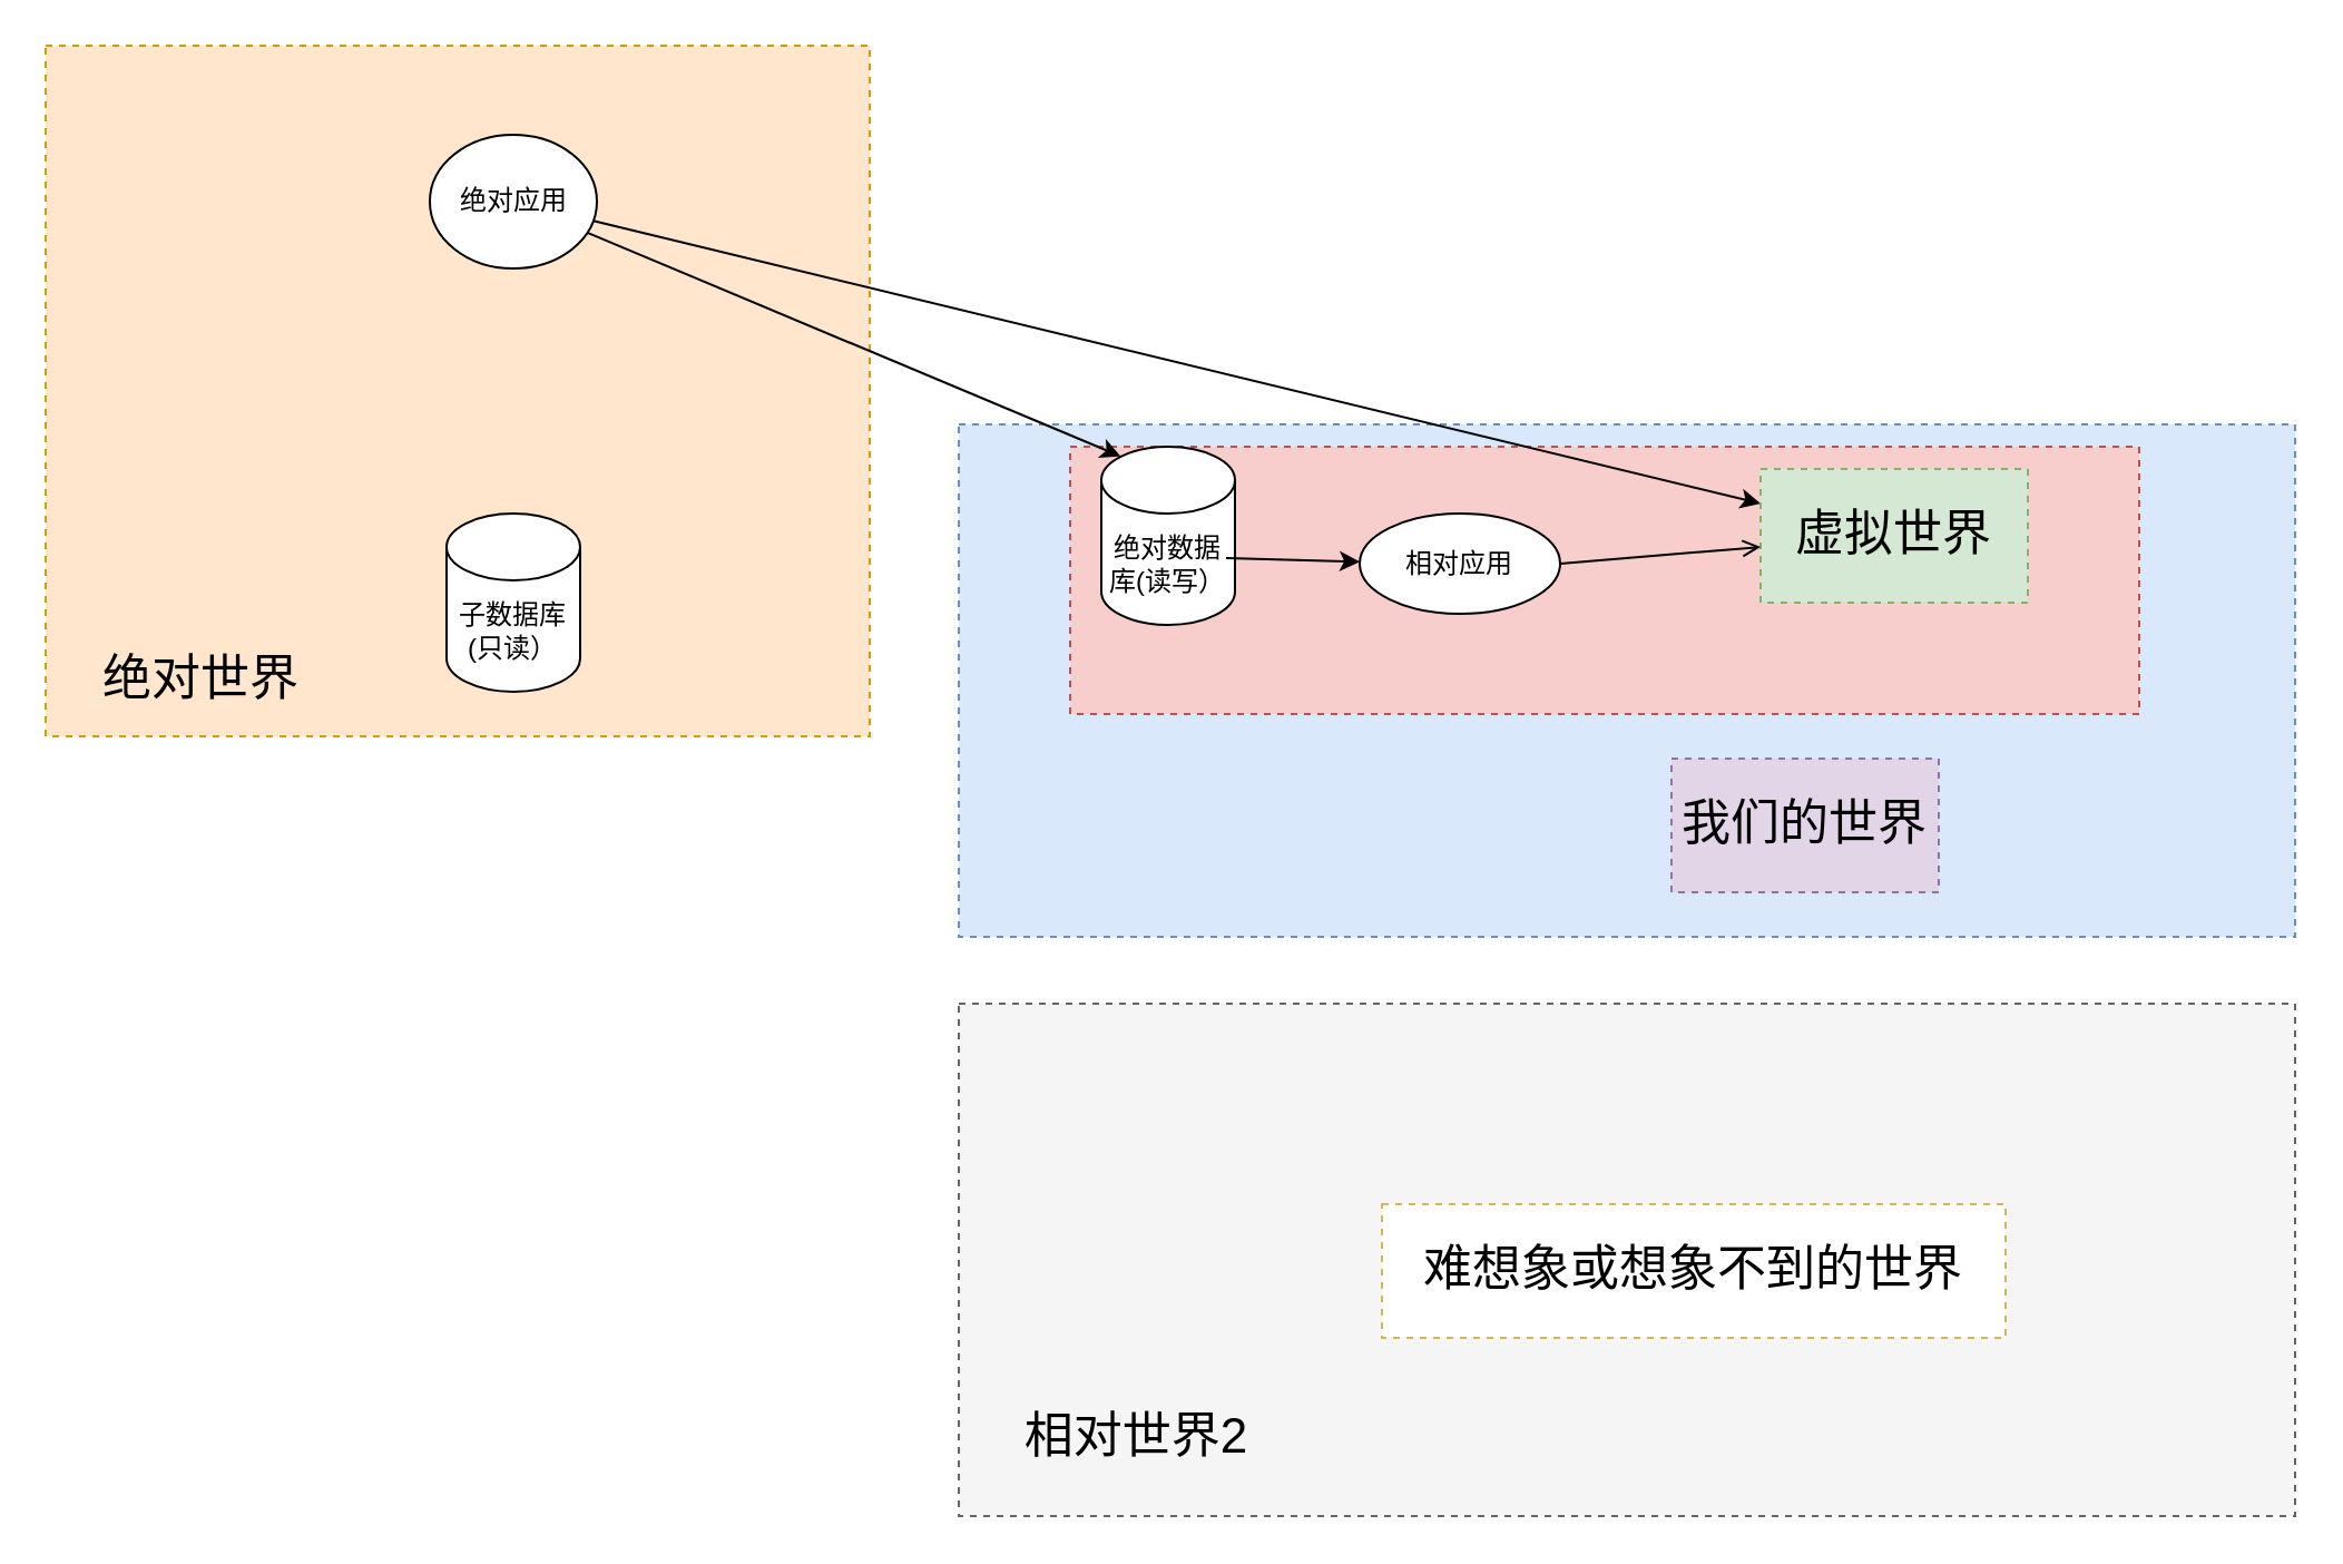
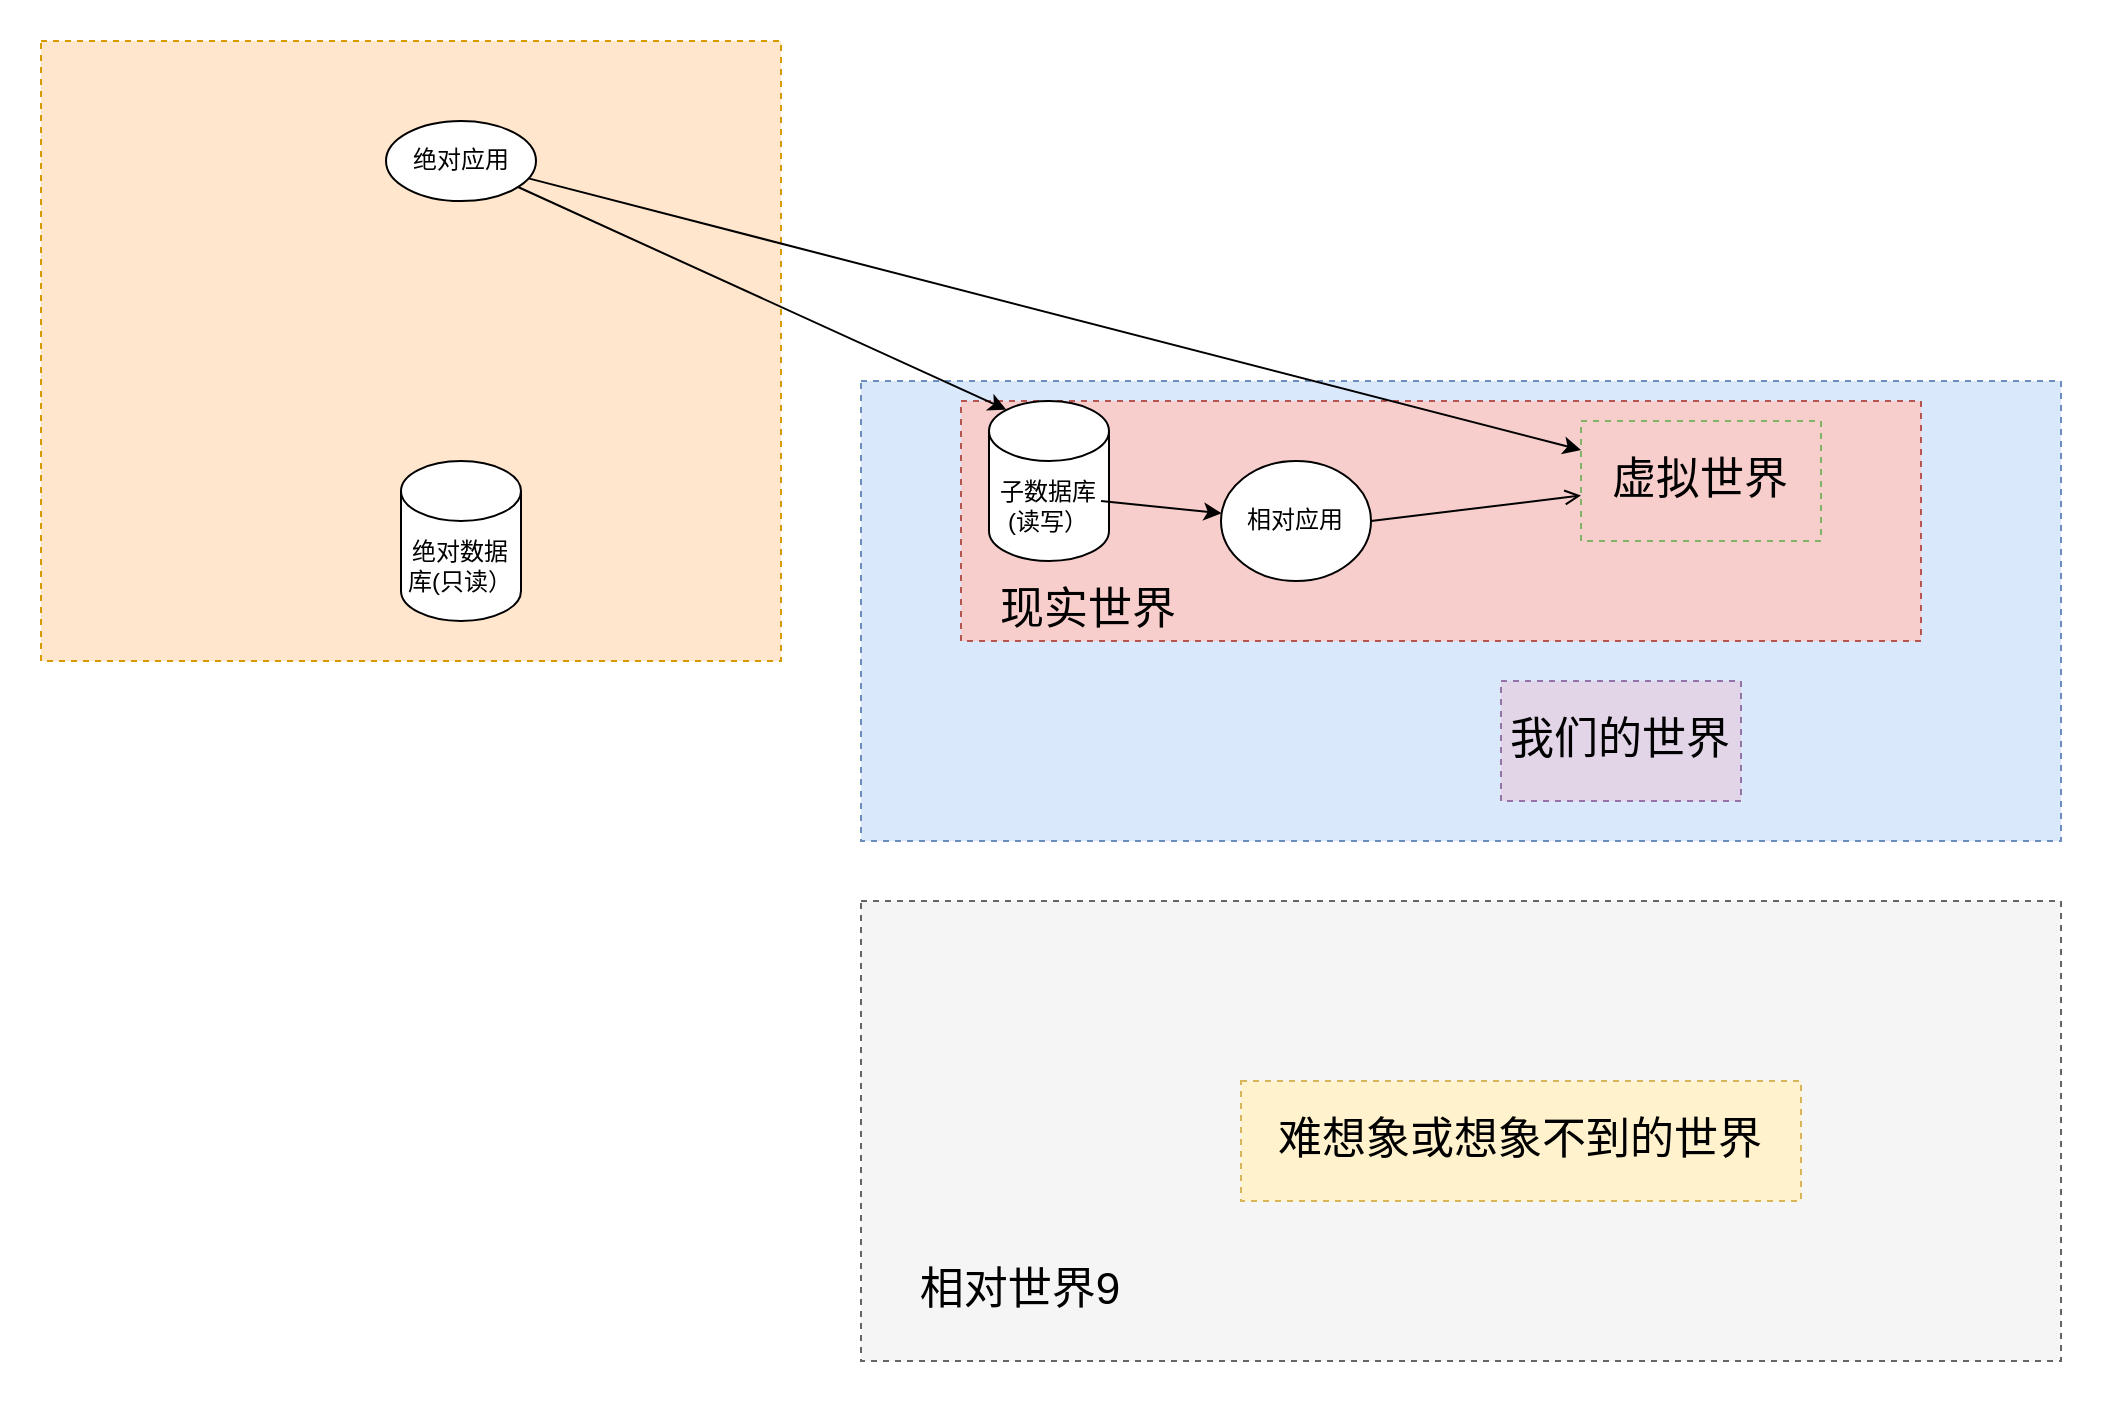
  <mxCell id="0" />
  <mxCell id="1" parent="0" />
  <mxCell id="2" value="" style="rounded=0;whiteSpace=wrap;html=1;dashed=1;fillColor=#dae8fc;strokeColor=#6c8ebf;" vertex="1" parent="1"><mxGeometry x="430" y="190" width="600" height="230" as="geometry" /></mxCell>
  <mxCell id="3" value="" style="rounded=0;whiteSpace=wrap;html=1;dashed=1;fontSize=22;fillColor=#f8cecc;strokeColor=#b85450;" vertex="1" parent="1"><mxGeometry x="480" y="200" width="480" height="120" as="geometry" /></mxCell>
  <mxCell id="4" value="" style="rounded=0;whiteSpace=wrap;html=1;dashed=1;fillColor=#ffe6cc;strokeColor=#d79b00;" vertex="1" parent="1"><mxGeometry x="20" y="20" width="370" height="310" as="geometry" /></mxCell>
- <mxCell id="5" value="绝对应用" style="ellipse;whiteSpace=wrap;html=1;" vertex="1" parent="1"><mxGeometry x="192.5" y="60" width="75" height="60" as="geometry" /></mxCell>
- <mxCell id="6" value="子数据库(只读）" style="shape=cylinder3;whiteSpace=wrap;html=1;boundedLbl=1;backgroundOutline=1;size=15;" vertex="1" parent="1"><mxGeometry x="200" y="230" width="60" height="80" as="geometry" /></mxCell>
- <mxCell id="7" value="绝对数据库(读写）" style="shape=cylinder3;whiteSpace=wrap;html=1;boundedLbl=1;backgroundOutline=1;size=15;" vertex="1" parent="1"><mxGeometry x="494" y="200" width="60" height="80" as="geometry" /></mxCell>
+ <mxCell id="5" value="绝对应用" style="ellipse;whiteSpace=wrap;html=1;" vertex="1" parent="1"><mxGeometry x="192.5" y="60" width="75" height="40" as="geometry" /></mxCell>
+ <mxCell id="6" value="绝对数据库(只读）" style="shape=cylinder3;whiteSpace=wrap;html=1;boundedLbl=1;backgroundOutline=1;size=15;" vertex="1" parent="1"><mxGeometry x="200" y="230" width="60" height="80" as="geometry" /></mxCell>
+ <mxCell id="7" value="子数据库(读写）" style="shape=cylinder3;whiteSpace=wrap;html=1;boundedLbl=1;backgroundOutline=1;size=15;" vertex="1" parent="1"><mxGeometry x="494" y="200" width="60" height="80" as="geometry" /></mxCell>
  <mxCell id="8" value="" style="endArrow=classic;html=1;rounded=0;entryX=0.145;entryY=0;entryDx=0;entryDy=4.35;entryPerimeter=0;" edge="1" parent="1" source="5" target="7"><mxGeometry width="50" height="50" relative="1" as="geometry"><mxPoint x="470" y="270" as="sourcePoint" /><mxPoint x="520" y="220" as="targetPoint" /></mxGeometry></mxCell>
- <mxCell id="9" value="&lt;font style=&quot;font-size: 22px;&quot;&gt;绝对世界&lt;/font&gt;" style="text;html=1;strokeColor=none;fillColor=none;align=center;verticalAlign=middle;whiteSpace=wrap;rounded=0;dashed=1;" vertex="1" parent="1"><mxGeometry x="40" y="290" width="100" height="30" as="geometry" /></mxCell>
- <mxCell id="10" value="相对应用" style="ellipse;whiteSpace=wrap;html=1;" vertex="1" parent="1"><mxGeometry x="610" y="230" width="90" height="45" as="geometry" /></mxCell>
+ <mxCell id="10" value="相对应用" style="ellipse;whiteSpace=wrap;html=1;" vertex="1" parent="1"><mxGeometry x="610" y="230" width="75" height="60" as="geometry" /></mxCell>
  <mxCell id="11" value="" style="endArrow=classic;html=1;rounded=0;fontSize=22;" edge="1" parent="1" target="10"><mxGeometry width="50" height="50" relative="1" as="geometry"><mxPoint x="550" y="250" as="sourcePoint" /><mxPoint x="520" y="200" as="targetPoint" /></mxGeometry></mxCell>
  <mxCell id="12" value="" style="endArrow=classic;html=1;rounded=0;fontSize=22;" edge="1" parent="1" source="5" target="13"><mxGeometry width="50" height="50" relative="1" as="geometry"><mxPoint x="504" y="60" as="sourcePoint" /><mxPoint x="554" y="10" as="targetPoint" /></mxGeometry></mxCell>
- <mxCell id="13" value="虚拟世界" style="rounded=0;whiteSpace=wrap;html=1;dashed=1;fontSize=22;fillColor=#d5e8d4;strokeColor=#82b366;" vertex="1" parent="1"><mxGeometry x="790" y="210" width="120" height="60" as="geometry" /></mxCell>
+ <mxCell id="13" value="虚拟世界" style="rounded=0;whiteSpace=wrap;html=1;dashed=1;fontSize=22;fillColor=#f8cecc;strokeColor=#82b366;" vertex="1" parent="1"><mxGeometry x="790" y="210" width="120" height="60" as="geometry" /></mxCell>
  <mxCell id="14" value="" style="endArrow=open;html=1;rounded=0;fontSize=22;exitX=1;exitY=0.5;exitDx=0;exitDy=0;" edge="1" parent="1" source="10" target="13"><mxGeometry width="50" height="50" relative="1" as="geometry"><mxPoint x="470" y="350" as="sourcePoint" /><mxPoint x="520" y="300" as="targetPoint" /></mxGeometry></mxCell>
+ <mxCell id="15" value="&lt;font style=&quot;font-size: 22px;&quot;&gt;现实世界&lt;/font&gt;" style="text;html=1;strokeColor=none;fillColor=none;align=center;verticalAlign=middle;whiteSpace=wrap;rounded=0;dashed=1;" vertex="1" parent="1"><mxGeometry x="494" y="290" width="100" height="30" as="geometry" /></mxCell>
  <mxCell id="16" value="" style="rounded=0;whiteSpace=wrap;html=1;dashed=1;fillColor=#f5f5f5;strokeColor=#666666;fontColor=#333333;" vertex="1" parent="1"><mxGeometry x="430" y="450" width="600" height="230" as="geometry" /></mxCell>
- <mxCell id="17" value="&lt;font style=&quot;font-size: 22px;&quot;&gt;相对世界2&lt;/font&gt;" style="text;html=1;strokeColor=none;fillColor=none;align=center;verticalAlign=middle;whiteSpace=wrap;rounded=0;dashed=1;" vertex="1" parent="1"><mxGeometry x="450" y="630" width="120" height="30" as="geometry" /></mxCell>
+ <mxCell id="17" value="&lt;font style=&quot;font-size: 22px;&quot;&gt;相对世界9&lt;/font&gt;" style="text;html=1;strokeColor=none;fillColor=none;align=center;verticalAlign=middle;whiteSpace=wrap;rounded=0;dashed=1;" vertex="1" parent="1"><mxGeometry x="450" y="630" width="120" height="30" as="geometry" /></mxCell>
  <mxCell id="18" value="我们的世界" style="rounded=0;whiteSpace=wrap;html=1;dashed=1;fontSize=22;fillColor=#e1d5e7;strokeColor=#9673a6;" vertex="1" parent="1"><mxGeometry x="750" y="340" width="120" height="60" as="geometry" /></mxCell>
- <mxCell id="19" value="难想象或想象不到的世界" style="rounded=0;whiteSpace=wrap;html=1;dashed=1;fontSize=22;fillColor=#ffffff;strokeColor=#d6b656;" vertex="1" parent="1"><mxGeometry x="620" y="540" width="280" height="60" as="geometry" /></mxCell>
+ <mxCell id="19" value="难想象或想象不到的世界" style="rounded=0;whiteSpace=wrap;html=1;dashed=1;fontSize=22;fillColor=#fff2cc;strokeColor=#d6b656;" vertex="1" parent="1"><mxGeometry x="620" y="540" width="280" height="60" as="geometry" /></mxCell>
